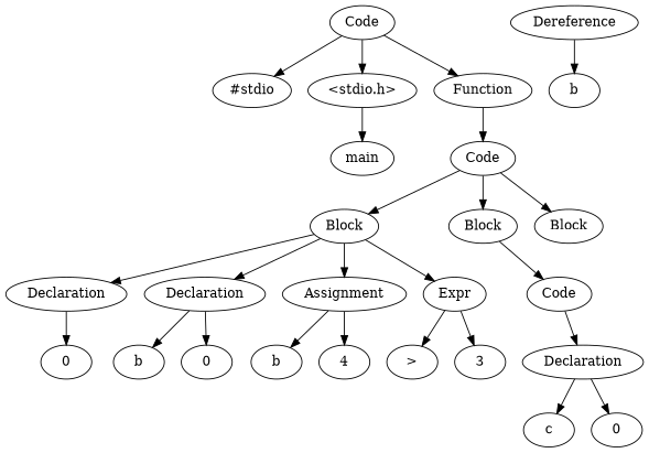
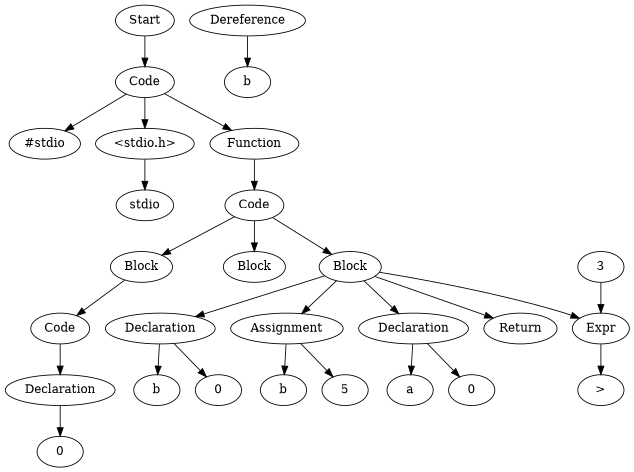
  digraph {
+   n1 [label=Start]
    n2 [label=Code]
    n3 [label="#stdio"]
    n4 [label="<stdio.h>"]
    n5 [label=Function]
-   n6 [label=main]
+   n6 [label=stdio]
    n7 [label=Code]
    n8 [label=Block]
    n9 [label=Block]
    n10 [label=Block]
    n11 [label=Declaration]
+   n12 [label=Return]
    n13 [label=Declaration]
    n14 [label=Assignment]
    n15 [label=Expr]
    n16 [label=Code]
+   n17 [label=a]
    n18 [label=0]
    n19 [label=b]
    n20 [label=0]
    n21 [label=b]
-   n22 [label=4]
+   n22 [label=5]
    n23 [label=">"]
    n24 [label=3]
    n25 [label=Declaration]
    n26 [label=Dereference]
    n27 [label=b]
-   n28 [label=c]
    n29 [label=0]
+   n1 -> n2
    n2 -> n3
    n2 -> n4
    n2 -> n5
    n4 -> n6
    n5 -> n7
    n7 -> n8
    n7 -> n9
    n7 -> n10
    n8 -> n11
+   n8 -> n12
    n8 -> n13
    n8 -> n14
    n8 -> n15
    n9 -> n16
+   n11 -> n17
    n11 -> n18
    n13 -> n19
    n13 -> n20
    n14 -> n21
    n14 -> n22
    n15 -> n23
-   n15 -> n24
+   n24 -> n15
    n16 -> n25
-   n25 -> n28
    n25 -> n29
    n26 -> n27
  }
